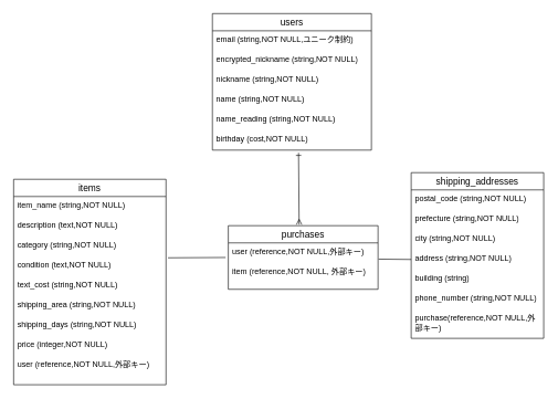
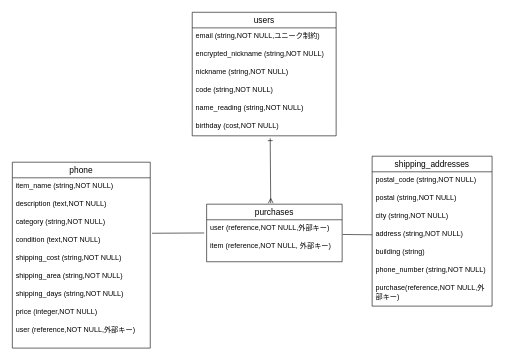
  <mxCell id="0" />
  <mxCell id="1" parent="0" />
  <mxCell id="2" value="users" style="swimlane;fontStyle=0;childLayout=stackLayout;horizontal=1;startSize=26;horizontalStack=0;resizeParent=1;resizeParentMax=0;resizeLast=0;collapsible=1;marginBottom=0;align=center;fontSize=14;" vertex="1" parent="1"><mxGeometry x="320" y="20" width="240" height="206" as="geometry"><mxRectangle x="254" y="80" width="70" height="30" as="alternateBounds" /></mxGeometry></mxCell>
  <mxCell id="3" value="email (string,NOT NULL,ユニーク制約)" style="text;strokeColor=none;fillColor=none;spacingLeft=4;spacingRight=4;overflow=hidden;rotatable=0;points=[[0,0.5],[1,0.5]];portConstraint=eastwest;fontSize=12;whiteSpace=wrap;html=1;" vertex="1" parent="2"><mxGeometry y="26" width="240" height="30" as="geometry" /></mxCell>
  <mxCell id="4" value="encrypted_nickname (string,NOT NULL)&lt;div&gt;&lt;br&gt;&lt;/div&gt;" style="text;strokeColor=none;fillColor=none;spacingLeft=4;spacingRight=4;overflow=hidden;rotatable=0;points=[[0,0.5],[1,0.5]];portConstraint=eastwest;fontSize=12;whiteSpace=wrap;html=1;" vertex="1" parent="2"><mxGeometry y="56" width="240" height="30" as="geometry" /></mxCell>
  <mxCell id="5" value="nickname (string,NOT NULL)" style="text;strokeColor=none;fillColor=none;spacingLeft=4;spacingRight=4;overflow=hidden;rotatable=0;points=[[0,0.5],[1,0.5]];portConstraint=eastwest;fontSize=12;whiteSpace=wrap;html=1;" vertex="1" parent="2"><mxGeometry y="86" width="240" height="30" as="geometry" /></mxCell>
- <mxCell id="6" value="name (string,NOT NULL)" style="text;strokeColor=none;fillColor=none;spacingLeft=4;spacingRight=4;overflow=hidden;rotatable=0;points=[[0,0.5],[1,0.5]];portConstraint=eastwest;fontSize=12;whiteSpace=wrap;html=1;" vertex="1" parent="2"><mxGeometry y="116" width="240" height="30" as="geometry" /></mxCell>
+ <mxCell id="6" value="code (string,NOT NULL)" style="text;strokeColor=none;fillColor=none;spacingLeft=4;spacingRight=4;overflow=hidden;rotatable=0;points=[[0,0.5],[1,0.5]];portConstraint=eastwest;fontSize=12;whiteSpace=wrap;html=1;" vertex="1" parent="2"><mxGeometry y="116" width="240" height="30" as="geometry" /></mxCell>
  <mxCell id="7" value="name_reading (string,NOT NULL&lt;span style=&quot;background-color: transparent;&quot;&gt;)&lt;/span&gt;" style="text;strokeColor=none;fillColor=none;spacingLeft=4;spacingRight=4;overflow=hidden;rotatable=0;points=[[0,0.5],[1,0.5]];portConstraint=eastwest;fontSize=12;whiteSpace=wrap;html=1;" vertex="1" parent="2"><mxGeometry y="146" width="240" height="30" as="geometry" /></mxCell>
  <mxCell id="8" value="birthday (cost,NOT NULL)" style="text;strokeColor=none;fillColor=none;spacingLeft=4;spacingRight=4;overflow=hidden;rotatable=0;points=[[0,0.5],[1,0.5]];portConstraint=eastwest;fontSize=12;whiteSpace=wrap;html=1;" vertex="1" parent="2"><mxGeometry y="176" width="240" height="30" as="geometry" /></mxCell>
- <mxCell id="9" value="items" style="swimlane;fontStyle=0;childLayout=stackLayout;horizontal=1;startSize=26;horizontalStack=0;resizeParent=1;resizeParentMax=0;resizeLast=0;collapsible=1;marginBottom=0;align=center;fontSize=14;" vertex="1" parent="1"><mxGeometry x="20" y="270" width="230" height="310" as="geometry" /></mxCell>
+ <mxCell id="9" value="phone" style="swimlane;fontStyle=0;childLayout=stackLayout;horizontal=1;startSize=26;horizontalStack=0;resizeParent=1;resizeParentMax=0;resizeLast=0;collapsible=1;marginBottom=0;align=center;fontSize=14;" vertex="1" parent="1"><mxGeometry x="20" y="270" width="230" height="310" as="geometry" /></mxCell>
  <mxCell id="10" value="item_name (string,NOT NULL)" style="text;strokeColor=none;fillColor=none;spacingLeft=4;spacingRight=4;overflow=hidden;rotatable=0;points=[[0,0.5],[1,0.5]];portConstraint=eastwest;fontSize=12;whiteSpace=wrap;html=1;" vertex="1" parent="9"><mxGeometry y="26" width="230" height="30" as="geometry" /></mxCell>
  <mxCell id="11" value="description (text,&lt;span style=&quot;color: rgb(0, 0, 0);&quot;&gt;NOT NULL&lt;/span&gt;)" style="text;strokeColor=none;fillColor=none;spacingLeft=4;spacingRight=4;overflow=hidden;rotatable=0;points=[[0,0.5],[1,0.5]];portConstraint=eastwest;fontSize=12;whiteSpace=wrap;html=1;" vertex="1" parent="9"><mxGeometry y="56" width="230" height="30" as="geometry" /></mxCell>
  <mxCell id="12" value="category (string,&lt;span style=&quot;color: rgb(0, 0, 0);&quot;&gt;NOT NULL&lt;/span&gt;)" style="text;strokeColor=none;fillColor=none;spacingLeft=4;spacingRight=4;overflow=hidden;rotatable=0;points=[[0,0.5],[1,0.5]];portConstraint=eastwest;fontSize=12;whiteSpace=wrap;html=1;" vertex="1" parent="9"><mxGeometry y="86" width="230" height="30" as="geometry" /></mxCell>
  <mxCell id="13" value="condition (text,&lt;span style=&quot;color: rgb(0, 0, 0);&quot;&gt;NOT NULL&lt;/span&gt;)" style="text;strokeColor=none;fillColor=none;spacingLeft=4;spacingRight=4;overflow=hidden;rotatable=0;points=[[0,0.5],[1,0.5]];portConstraint=eastwest;fontSize=12;whiteSpace=wrap;html=1;" vertex="1" parent="9"><mxGeometry y="116" width="230" height="30" as="geometry" /></mxCell>
- <mxCell id="14" value="text_cost (string,&lt;span style=&quot;color: rgb(0, 0, 0);&quot;&gt;NOT NULL&lt;/span&gt;)" style="text;strokeColor=none;fillColor=none;spacingLeft=4;spacingRight=4;overflow=hidden;rotatable=0;points=[[0,0.5],[1,0.5]];portConstraint=eastwest;fontSize=12;whiteSpace=wrap;html=1;" vertex="1" parent="9"><mxGeometry y="146" width="230" height="30" as="geometry" /></mxCell>
+ <mxCell id="14" value="shipping_cost (string,&lt;span style=&quot;color: rgb(0, 0, 0);&quot;&gt;NOT NULL&lt;/span&gt;)" style="text;strokeColor=none;fillColor=none;spacingLeft=4;spacingRight=4;overflow=hidden;rotatable=0;points=[[0,0.5],[1,0.5]];portConstraint=eastwest;fontSize=12;whiteSpace=wrap;html=1;" vertex="1" parent="9"><mxGeometry y="146" width="230" height="30" as="geometry" /></mxCell>
  <mxCell id="15" value="shipping_area (string,&lt;span style=&quot;color: rgb(0, 0, 0);&quot;&gt;NOT NULL&lt;/span&gt;)" style="text;strokeColor=none;fillColor=none;spacingLeft=4;spacingRight=4;overflow=hidden;rotatable=0;points=[[0,0.5],[1,0.5]];portConstraint=eastwest;fontSize=12;whiteSpace=wrap;html=1;" vertex="1" parent="9"><mxGeometry y="176" width="230" height="30" as="geometry" /></mxCell>
  <mxCell id="16" value="shipping_days (string,&lt;span style=&quot;color: rgb(0, 0, 0);&quot;&gt;NOT NULL&lt;/span&gt;)" style="text;strokeColor=none;fillColor=none;spacingLeft=4;spacingRight=4;overflow=hidden;rotatable=0;points=[[0,0.5],[1,0.5]];portConstraint=eastwest;fontSize=12;whiteSpace=wrap;html=1;" vertex="1" parent="9"><mxGeometry y="206" width="230" height="30" as="geometry" /></mxCell>
  <mxCell id="17" value="price (integer,&lt;span style=&quot;color: rgb(0, 0, 0);&quot;&gt;NOT NULL&lt;/span&gt;)" style="text;strokeColor=none;fillColor=none;spacingLeft=4;spacingRight=4;overflow=hidden;rotatable=0;points=[[0,0.5],[1,0.5]];portConstraint=eastwest;fontSize=12;whiteSpace=wrap;html=1;" vertex="1" parent="9"><mxGeometry y="236" width="230" height="30" as="geometry" /></mxCell>
  <mxCell id="18" value="user (reference,&lt;span style=&quot;color: rgb(0, 0, 0);&quot;&gt;NOT NULL,外部キー&lt;/span&gt;)" style="text;strokeColor=none;fillColor=none;spacingLeft=4;spacingRight=4;overflow=hidden;rotatable=0;points=[[0,0.5],[1,0.5]];portConstraint=eastwest;fontSize=12;whiteSpace=wrap;html=1;" vertex="1" parent="9"><mxGeometry y="266" width="230" height="44" as="geometry" /></mxCell>
  <mxCell id="19" value="purchases" style="swimlane;fontStyle=0;childLayout=stackLayout;horizontal=1;startSize=26;horizontalStack=0;resizeParent=1;resizeParentMax=0;resizeLast=0;collapsible=1;marginBottom=0;align=center;fontSize=14;" vertex="1" parent="1"><mxGeometry x="344" y="340" width="226" height="96" as="geometry" /></mxCell>
  <mxCell id="20" value="user (reference,&lt;span style=&quot;color: rgb(0, 0, 0);&quot;&gt;NOT NULL&lt;/span&gt;,外部キー)" style="text;strokeColor=none;fillColor=none;spacingLeft=4;spacingRight=4;overflow=hidden;rotatable=0;points=[[0,0.5],[1,0.5]];portConstraint=eastwest;fontSize=12;whiteSpace=wrap;html=1;" vertex="1" parent="19"><mxGeometry y="26" width="226" height="30" as="geometry" /></mxCell>
  <mxCell id="21" value="item (reference,&lt;span style=&quot;color: rgb(0, 0, 0);&quot;&gt;NOT NULL&lt;/span&gt;, 外部キー)&lt;div&gt;&lt;br&gt;&lt;/div&gt;&lt;div&gt;&lt;br&gt;&lt;/div&gt;" style="text;strokeColor=none;fillColor=none;spacingLeft=4;spacingRight=4;overflow=hidden;rotatable=0;points=[[0,0.5],[1,0.5]];portConstraint=eastwest;fontSize=12;whiteSpace=wrap;html=1;" vertex="1" parent="19"><mxGeometry y="56" width="226" height="40" as="geometry" /></mxCell>
  <mxCell id="22" value="shipping_addresses" style="swimlane;fontStyle=0;childLayout=stackLayout;horizontal=1;startSize=26;horizontalStack=0;resizeParent=1;resizeParentMax=0;resizeLast=0;collapsible=1;marginBottom=0;align=center;fontSize=14;" vertex="1" parent="1"><mxGeometry x="620" y="260" width="200" height="250" as="geometry" /></mxCell>
  <mxCell id="23" value="postal_code (string,&lt;span style=&quot;color: rgb(0, 0, 0);&quot;&gt;NOT NULL)&lt;/span&gt;" style="text;strokeColor=none;fillColor=none;spacingLeft=4;spacingRight=4;overflow=hidden;rotatable=0;points=[[0,0.5],[1,0.5]];portConstraint=eastwest;fontSize=12;whiteSpace=wrap;html=1;" vertex="1" parent="22"><mxGeometry y="26" width="200" height="30" as="geometry" /></mxCell>
- <mxCell id="24" value="prefecture (string,&lt;span style=&quot;color: rgb(0, 0, 0);&quot;&gt;NOT NULL&lt;/span&gt;)" style="text;strokeColor=none;fillColor=none;spacingLeft=4;spacingRight=4;overflow=hidden;rotatable=0;points=[[0,0.5],[1,0.5]];portConstraint=eastwest;fontSize=12;whiteSpace=wrap;html=1;" vertex="1" parent="22"><mxGeometry y="56" width="200" height="30" as="geometry" /></mxCell>
+ <mxCell id="24" value="postal (string,&lt;span style=&quot;color: rgb(0, 0, 0);&quot;&gt;NOT NULL&lt;/span&gt;)" style="text;strokeColor=none;fillColor=none;spacingLeft=4;spacingRight=4;overflow=hidden;rotatable=0;points=[[0,0.5],[1,0.5]];portConstraint=eastwest;fontSize=12;whiteSpace=wrap;html=1;" vertex="1" parent="22"><mxGeometry y="56" width="200" height="30" as="geometry" /></mxCell>
  <mxCell id="25" value="city (string,&lt;span style=&quot;color: rgb(0, 0, 0);&quot;&gt;NOT NULL)&lt;/span&gt;" style="text;strokeColor=none;fillColor=none;spacingLeft=4;spacingRight=4;overflow=hidden;rotatable=0;points=[[0,0.5],[1,0.5]];portConstraint=eastwest;fontSize=12;whiteSpace=wrap;html=1;" vertex="1" parent="22"><mxGeometry y="86" width="200" height="30" as="geometry" /></mxCell>
  <mxCell id="26" value="address (string,&lt;span style=&quot;color: rgb(0, 0, 0);&quot;&gt;NOT NULL&lt;/span&gt;)" style="text;strokeColor=none;fillColor=none;spacingLeft=4;spacingRight=4;overflow=hidden;rotatable=0;points=[[0,0.5],[1,0.5]];portConstraint=eastwest;fontSize=12;whiteSpace=wrap;html=1;" vertex="1" parent="22"><mxGeometry y="116" width="200" height="30" as="geometry" /></mxCell>
  <mxCell id="27" value="building (string)" style="text;strokeColor=none;fillColor=none;spacingLeft=4;spacingRight=4;overflow=hidden;rotatable=0;points=[[0,0.5],[1,0.5]];portConstraint=eastwest;fontSize=12;whiteSpace=wrap;html=1;" vertex="1" parent="22"><mxGeometry y="146" width="200" height="30" as="geometry" /></mxCell>
  <mxCell id="28" value="phone_number (string,&lt;span style=&quot;color: rgb(0, 0, 0);&quot;&gt;NOT NULL&lt;/span&gt;)" style="text;strokeColor=none;fillColor=none;spacingLeft=4;spacingRight=4;overflow=hidden;rotatable=0;points=[[0,0.5],[1,0.5]];portConstraint=eastwest;fontSize=12;whiteSpace=wrap;html=1;" vertex="1" parent="22"><mxGeometry y="176" width="200" height="30" as="geometry" /></mxCell>
  <mxCell id="29" value="purchase(reference,&lt;span style=&quot;color: rgb(0, 0, 0);&quot;&gt;NOT NULL,外部キー&lt;/span&gt;)" style="text;strokeColor=none;fillColor=none;spacingLeft=4;spacingRight=4;overflow=hidden;rotatable=0;points=[[0,0.5],[1,0.5]];portConstraint=eastwest;fontSize=12;whiteSpace=wrap;html=1;" vertex="1" parent="22"><mxGeometry y="206" width="200" height="44" as="geometry" /></mxCell>
  <mxCell id="30" value="" style="endArrow=none;html=1;rounded=0;exitX=1.013;exitY=0.083;exitDx=0;exitDy=0;exitPerimeter=0;" edge="1" parent="1" source="13"><mxGeometry relative="1" as="geometry"><mxPoint x="260" y="390" as="sourcePoint" /><mxPoint x="340" y="388" as="targetPoint" /></mxGeometry></mxCell>
  <mxCell id="31" value="" style="fontSize=12;html=1;endArrow=ERmany;endFill=0;entryX=0.473;entryY=-0.016;entryDx=0;entryDy=0;rounded=0;entryPerimeter=0;startArrow=ERone;startFill=0;" edge="1" parent="1" target="19"><mxGeometry width="100" height="100" relative="1" as="geometry"><mxPoint x="450" y="230" as="sourcePoint" /><mxPoint x="410" y="290" as="targetPoint" /><Array as="points" /></mxGeometry></mxCell>
  <mxCell id="32" value="" style="endArrow=none;html=1;rounded=0;entryX=0;entryY=0.5;entryDx=0;entryDy=0;exitX=1.004;exitY=0.817;exitDx=0;exitDy=0;exitPerimeter=0;" edge="1" parent="1" source="20" target="26"><mxGeometry relative="1" as="geometry"><mxPoint x="580" y="390" as="sourcePoint" /><mxPoint x="650" y="620" as="targetPoint" /></mxGeometry></mxCell>
